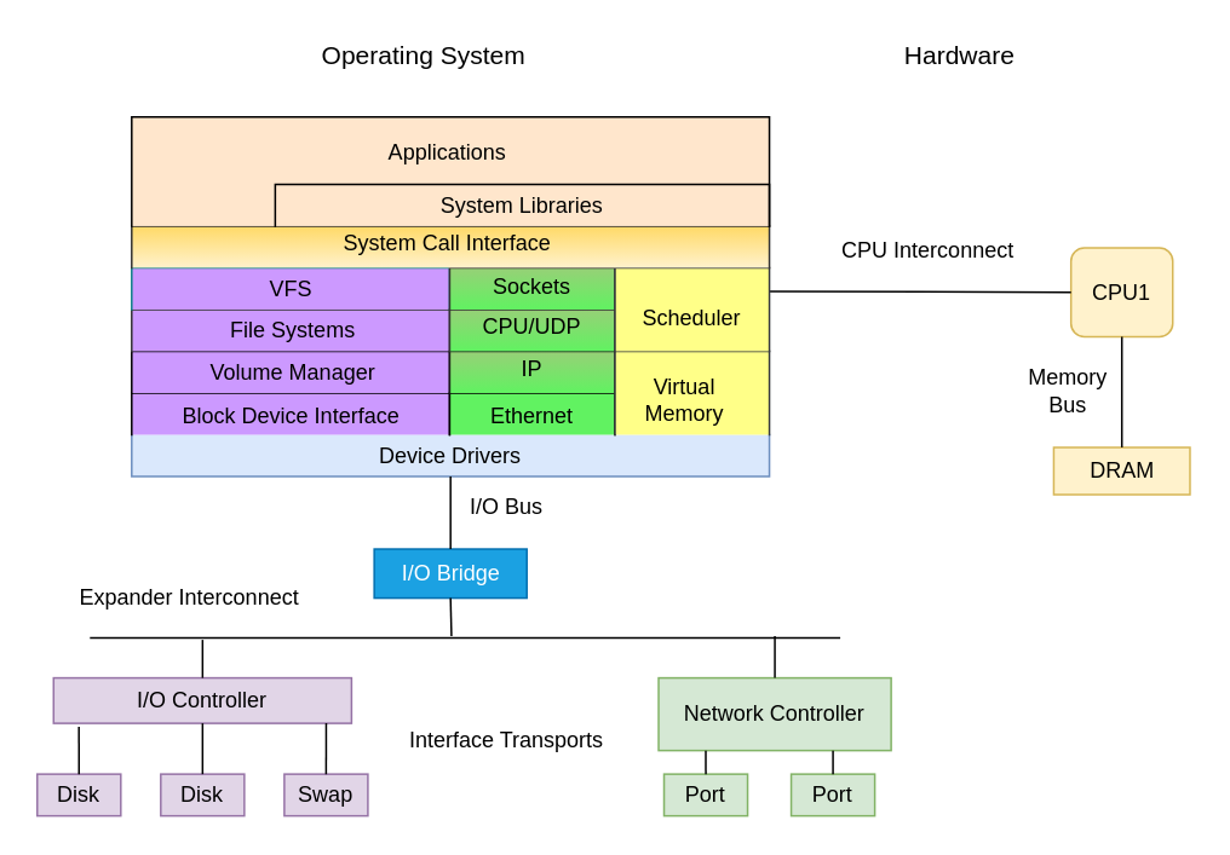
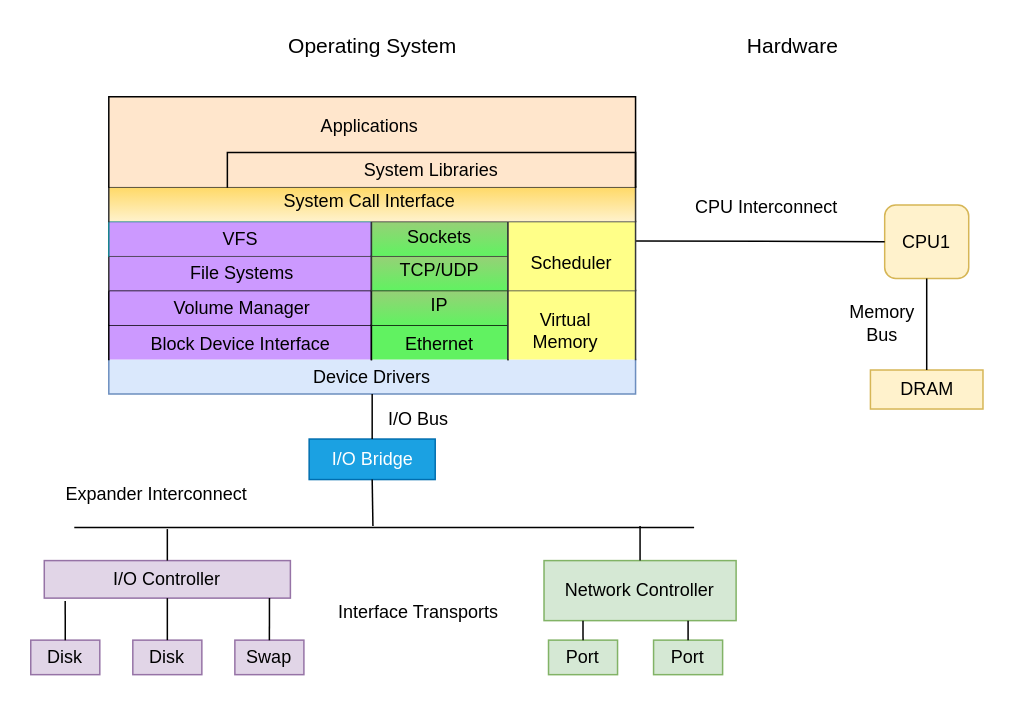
  <mxCell id="0" />
  <mxCell id="1" parent="0" />
  <mxCell id="2" value="CPU1" style="whiteSpace=wrap;html=1;fillColor=#fff2cc;strokeColor=#d6b656;rounded=1;" vertex="1" parent="1"><mxGeometry x="589" y="136" width="56" height="49" as="geometry" /></mxCell>
  <mxCell id="3" value="" style="endArrow=none;html=1;entryX=1;entryY=0.611;entryDx=0;entryDy=0;entryPerimeter=0;exitX=0;exitY=0.5;exitDx=0;exitDy=0;" edge="1" parent="1" source="2"><mxGeometry width="50" height="50" relative="1" as="geometry"><mxPoint x="71" y="311" as="sourcePoint" /><mxPoint x="423" y="160.033" as="targetPoint" /></mxGeometry></mxCell>
  <mxCell id="4" value="DRAM" style="rounded=0;whiteSpace=wrap;html=1;fillColor=#fff2cc;strokeColor=#d6b656;" vertex="1" parent="1"><mxGeometry x="579.5" y="246" width="75" height="26" as="geometry" /></mxCell>
  <mxCell id="5" value="" style="endArrow=none;html=1;entryX=0.5;entryY=1;entryDx=0;entryDy=0;exitX=0.5;exitY=0;exitDx=0;exitDy=0;" edge="1" parent="1" source="4" target="2"><mxGeometry width="50" height="50" relative="1" as="geometry"><mxPoint x="617" y="243" as="sourcePoint" /><mxPoint x="121" y="293" as="targetPoint" /></mxGeometry></mxCell>
  <mxCell id="6" value="Memory Bus" style="text;html=1;strokeColor=none;fillColor=none;align=center;verticalAlign=middle;whiteSpace=wrap;rounded=0;" vertex="1" parent="1"><mxGeometry x="561" y="201" width="53" height="27" as="geometry" /></mxCell>
  <mxCell id="7" value="CPU Interconnect" style="text;html=1;strokeColor=none;fillColor=none;align=center;verticalAlign=middle;whiteSpace=wrap;rounded=0;" vertex="1" parent="1"><mxGeometry x="456" y="127.5" width="109" height="20" as="geometry" /></mxCell>
  <mxCell id="8" value="" style="shape=partialRectangle;whiteSpace=wrap;html=1;bottom=1;right=1;left=1;top=0;fillColor=#dae8fc;routingCenterX=-0.5;strokeColor=#6c8ebf;" vertex="1" parent="1"><mxGeometry x="72" y="239" width="351" height="23" as="geometry" /></mxCell>
  <mxCell id="9" value="Device Drivers" style="text;html=1;strokeColor=none;fillColor=none;align=center;verticalAlign=middle;whiteSpace=wrap;rounded=0;direction=west;" vertex="1" parent="1"><mxGeometry x="198" y="240.5" width="99" height="20" as="geometry" /></mxCell>
- <mxCell id="10" value="I/O Bridge" style="rounded=0;whiteSpace=wrap;html=1;fillColor=#1ba1e2;strokeColor=#006EAF;fontColor=#ffffff;" vertex="1" parent="1"><mxGeometry x="205.5" y="302" width="84" height="27" as="geometry" /></mxCell>
+ <mxCell id="10" value="I/O Bridge" style="rounded=0;whiteSpace=wrap;html=1;fillColor=#1ba1e2;strokeColor=#006EAF;fontColor=#ffffff;" vertex="1" parent="1"><mxGeometry x="205.5" y="292" width="84" height="27" as="geometry" /></mxCell>
  <mxCell id="11" value="" style="endArrow=none;html=1;" edge="1" parent="1"><mxGeometry width="50" height="50" relative="1" as="geometry"><mxPoint x="49" y="351" as="sourcePoint" /><mxPoint x="462" y="351" as="targetPoint" /></mxGeometry></mxCell>
  <mxCell id="12" value="" style="endArrow=none;html=1;entryX=0.5;entryY=1;entryDx=0;entryDy=0;" edge="1" parent="1" source="10" target="8"><mxGeometry width="50" height="50" relative="1" as="geometry"><mxPoint x="49" y="423" as="sourcePoint" /><mxPoint x="99" y="373" as="targetPoint" /></mxGeometry></mxCell>
  <mxCell id="13" value="I/O Bus" style="text;html=1;strokeColor=none;fillColor=none;align=center;verticalAlign=middle;whiteSpace=wrap;rounded=0;" vertex="1" parent="1"><mxGeometry x="249" y="269" width="59" height="20" as="geometry" /></mxCell>
  <mxCell id="14" value="Expander Interconnect" style="text;html=1;strokeColor=none;fillColor=none;align=center;verticalAlign=middle;whiteSpace=wrap;rounded=0;" vertex="1" parent="1"><mxGeometry x="40" y="319" width="128" height="20" as="geometry" /></mxCell>
  <mxCell id="15" value="" style="endArrow=none;html=1;entryX=0.5;entryY=1;entryDx=0;entryDy=0;" edge="1" parent="1" target="10"><mxGeometry width="50" height="50" relative="1" as="geometry"><mxPoint x="248" y="350" as="sourcePoint" /><mxPoint x="90" y="373" as="targetPoint" /></mxGeometry></mxCell>
  <mxCell id="16" value="I/O Controller" style="rounded=0;whiteSpace=wrap;html=1;fillColor=#e1d5e7;strokeColor=#9673a6;" vertex="1" parent="1"><mxGeometry x="29" y="373" width="164" height="25" as="geometry" /></mxCell>
  <mxCell id="17" value="" style="endArrow=none;html=1;exitX=0.5;exitY=0;exitDx=0;exitDy=0;" edge="1" parent="1" source="16"><mxGeometry width="50" height="50" relative="1" as="geometry"><mxPoint x="40" y="469" as="sourcePoint" /><mxPoint x="111" y="352" as="targetPoint" /></mxGeometry></mxCell>
  <mxCell id="18" value="Network Controller" style="rounded=0;whiteSpace=wrap;html=1;fillColor=#d5e8d4;strokeColor=#82b366;" vertex="1" parent="1"><mxGeometry x="362" y="373" width="128" height="40" as="geometry" /></mxCell>
  <mxCell id="19" value="" style="endArrow=none;html=1;exitX=0.5;exitY=0;exitDx=0;exitDy=0;" edge="1" parent="1" source="18"><mxGeometry width="50" height="50" relative="1" as="geometry"><mxPoint x="40" y="469" as="sourcePoint" /><mxPoint x="426" y="350" as="targetPoint" /></mxGeometry></mxCell>
  <mxCell id="20" value="Disk" style="rounded=0;whiteSpace=wrap;html=1;fillColor=#e1d5e7;strokeColor=#9673a6;" vertex="1" parent="1"><mxGeometry x="20" y="426" width="46" height="23" as="geometry" /></mxCell>
  <mxCell id="21" value="Disk" style="rounded=0;whiteSpace=wrap;html=1;fillColor=#e1d5e7;strokeColor=#9673a6;" vertex="1" parent="1"><mxGeometry x="88" y="426" width="46" height="23" as="geometry" /></mxCell>
  <mxCell id="22" value="Swap" style="rounded=0;whiteSpace=wrap;html=1;fillColor=#e1d5e7;strokeColor=#9673a6;" vertex="1" parent="1"><mxGeometry x="156" y="426" width="46" height="23" as="geometry" /></mxCell>
  <mxCell id="23" value="" style="endArrow=none;html=1;entryX=0.085;entryY=1.08;entryDx=0;entryDy=0;entryPerimeter=0;exitX=0.5;exitY=0;exitDx=0;exitDy=0;" edge="1" parent="1" source="20" target="16"><mxGeometry width="50" height="50" relative="1" as="geometry"><mxPoint x="26" y="520" as="sourcePoint" /><mxPoint x="76" y="470" as="targetPoint" /></mxGeometry></mxCell>
  <mxCell id="24" value="" style="endArrow=none;html=1;entryX=0.5;entryY=1;entryDx=0;entryDy=0;exitX=0.5;exitY=0;exitDx=0;exitDy=0;" edge="1" parent="1" source="21" target="16"><mxGeometry width="50" height="50" relative="1" as="geometry"><mxPoint x="111" y="422" as="sourcePoint" /><mxPoint x="70" y="470" as="targetPoint" /></mxGeometry></mxCell>
  <mxCell id="25" value="" style="endArrow=none;html=1;entryX=0.915;entryY=1;entryDx=0;entryDy=0;entryPerimeter=0;exitX=0.5;exitY=0;exitDx=0;exitDy=0;" edge="1" parent="1" source="22" target="16"><mxGeometry width="50" height="50" relative="1" as="geometry"><mxPoint x="20" y="520" as="sourcePoint" /><mxPoint x="70" y="470" as="targetPoint" /></mxGeometry></mxCell>
  <mxCell id="26" value="Port" style="rounded=0;whiteSpace=wrap;html=1;fillColor=#d5e8d4;strokeColor=#82b366;" vertex="1" parent="1"><mxGeometry x="365" y="426" width="46" height="23" as="geometry" /></mxCell>
  <mxCell id="27" value="Port" style="rounded=0;whiteSpace=wrap;html=1;fillColor=#d5e8d4;strokeColor=#82b366;" vertex="1" parent="1"><mxGeometry x="435" y="426" width="46" height="23" as="geometry" /></mxCell>
  <mxCell id="28" value="" style="endArrow=none;html=1;entryX=0.203;entryY=1;entryDx=0;entryDy=0;entryPerimeter=0;exitX=0.5;exitY=0;exitDx=0;exitDy=0;" edge="1" parent="1" source="26" target="18"><mxGeometry width="50" height="50" relative="1" as="geometry"><mxPoint x="20" y="520" as="sourcePoint" /><mxPoint x="70" y="470" as="targetPoint" /></mxGeometry></mxCell>
  <mxCell id="29" value="" style="endArrow=none;html=1;entryX=0.75;entryY=1;entryDx=0;entryDy=0;exitX=0.5;exitY=0;exitDx=0;exitDy=0;" edge="1" parent="1" source="27" target="18"><mxGeometry width="50" height="50" relative="1" as="geometry"><mxPoint x="20" y="520" as="sourcePoint" /><mxPoint x="70" y="470" as="targetPoint" /></mxGeometry></mxCell>
  <mxCell id="30" value="Interface Transports" style="text;html=1;strokeColor=none;fillColor=none;align=center;verticalAlign=middle;whiteSpace=wrap;rounded=0;" vertex="1" parent="1"><mxGeometry x="209.5" y="398" width="137" height="20" as="geometry" /></mxCell>
- <mxCell id="31" value="&lt;font style=&quot;font-size: 14px&quot;&gt;Operating System&lt;/font&gt;" style="text;html=1;strokeColor=none;fillColor=none;align=center;verticalAlign=middle;whiteSpace=wrap;rounded=0;" vertex="1" parent="1"><mxGeometry x="170.75" y="20" width="123.5" height="20" as="geometry" /></mxCell>
+ <mxCell id="31" value="&lt;font style=&quot;font-size: 14px&quot;&gt;Operating System&lt;/font&gt;" style="text;html=1;strokeColor=none;fillColor=none;align=center;verticalAlign=middle;whiteSpace=wrap;rounded=0;" vertex="1" parent="1"><mxGeometry x="185.75" y="20" width="123.5" height="20" as="geometry" /></mxCell>
  <mxCell id="32" value="&lt;font style=&quot;font-size: 14px&quot;&gt;Hardware&lt;/font&gt;" style="text;html=1;strokeColor=none;fillColor=none;align=center;verticalAlign=middle;whiteSpace=wrap;rounded=0;" vertex="1" parent="1"><mxGeometry x="465.5" y="20" width="123.5" height="20" as="geometry" /></mxCell>
  <mxCell id="33" value="" style="shape=partialRectangle;bottom=1;right=1;left=1;top=0;fillColor=#CC99FF;routingCenterX=-0.5;rotation=-180;html=1;whiteSpace=wrap;horizontal=1;verticalAlign=bottom;direction=east;strokeColor=#000000;" vertex="1" parent="1"><mxGeometry x="72" y="216" width="175" height="23" as="geometry" /></mxCell>
  <mxCell id="34" value="Block Device Interface" style="text;html=1;strokeColor=none;fillColor=none;align=center;verticalAlign=middle;whiteSpace=wrap;rounded=0;direction=west;" vertex="1" parent="1"><mxGeometry x="86.5" y="219" width="146" height="20" as="geometry" /></mxCell>
  <mxCell id="35" value="" style="shape=partialRectangle;bottom=1;right=1;left=1;top=0;fillColor=#CC99FF;routingCenterX=-0.5;rotation=-180;html=1;whiteSpace=wrap;fontColor=#000000;horizontal=1;verticalAlign=bottom;direction=east;strokeColor=#000000;" vertex="1" parent="1"><mxGeometry x="72" y="193" width="175" height="23" as="geometry" /></mxCell>
  <mxCell id="36" value="" style="shape=partialRectangle;bottom=1;right=1;left=1;top=0;fillColor=#CC99FF;routingCenterX=-0.5;rotation=-180;html=1;whiteSpace=wrap;horizontal=1;verticalAlign=bottom;direction=east;strokeColor=#333333;" vertex="1" parent="1"><mxGeometry x="72" y="170" width="175" height="23" as="geometry" /></mxCell>
  <mxCell id="37" value="" style="shape=partialRectangle;bottom=1;right=1;left=1;top=0;fillColor=#CC99FF;routingCenterX=-0.5;rotation=-180;html=1;whiteSpace=wrap;horizontal=1;verticalAlign=bottom;direction=east;strokeColor=#0e8088;" vertex="1" parent="1"><mxGeometry x="72" y="147" width="175" height="23" as="geometry" /></mxCell>
  <mxCell id="38" value="" style="shape=partialRectangle;bottom=1;right=1;left=1;top=0;fillColor=#61F261;routingCenterX=-0.5;rotation=-180;html=1;whiteSpace=wrap;fontColor=#000000;horizontal=1;verticalAlign=bottom;direction=east;" vertex="1" parent="1"><mxGeometry x="247" y="216" width="91" height="23" as="geometry" /></mxCell>
  <mxCell id="39" value="" style="shape=partialRectangle;bottom=1;right=1;left=1;top=0;fillColor=#61F261;routingCenterX=-0.5;rotation=-180;html=1;whiteSpace=wrap;horizontal=1;verticalAlign=bottom;direction=east;gradientColor=#97d077;strokeColor=#1A1A1A;" vertex="1" parent="1"><mxGeometry x="247" y="193" width="91" height="23" as="geometry" /></mxCell>
  <mxCell id="40" value="" style="shape=partialRectangle;bottom=1;right=1;left=1;top=0;fillColor=#61F261;routingCenterX=-0.5;rotation=-180;html=1;whiteSpace=wrap;horizontal=1;verticalAlign=bottom;direction=east;gradientColor=#97d077;strokeColor=#333333;" vertex="1" parent="1"><mxGeometry x="247" y="170" width="91" height="23" as="geometry" /></mxCell>
  <mxCell id="41" value="" style="shape=partialRectangle;bottom=1;right=1;left=1;top=0;fillColor=#61F261;routingCenterX=-0.5;rotation=-180;html=1;whiteSpace=wrap;horizontal=1;verticalAlign=bottom;direction=east;gradientColor=#97d077;strokeColor=#333333;" vertex="1" parent="1"><mxGeometry x="247" y="147" width="91" height="23" as="geometry" /></mxCell>
  <mxCell id="42" value="" style="shape=partialRectangle;bottom=1;right=1;left=1;top=0;fillColor=#ffff88;routingCenterX=-0.5;rotation=-180;html=1;whiteSpace=wrap;horizontal=1;verticalAlign=bottom;direction=east;strokeColor=#36393d;" vertex="1" parent="1"><mxGeometry x="338" y="193" width="85" height="46" as="geometry" /></mxCell>
  <mxCell id="43" value="" style="shape=partialRectangle;bottom=1;right=1;left=1;top=0;fillColor=#ffff88;routingCenterX=-0.5;rotation=-180;html=1;whiteSpace=wrap;horizontal=1;verticalAlign=bottom;direction=east;strokeColor=#36393d;" vertex="1" parent="1"><mxGeometry x="338" y="147" width="85" height="46" as="geometry" /></mxCell>
  <mxCell id="44" value="" style="shape=partialRectangle;bottom=1;right=1;left=1;top=0;fillColor=#fff2cc;routingCenterX=-0.5;rotation=-180;html=1;whiteSpace=wrap;horizontal=1;verticalAlign=bottom;direction=east;gradientColor=#ffd966;strokeColor=#333333;" vertex="1" parent="1"><mxGeometry x="72" y="124" width="351" height="23" as="geometry" /></mxCell>
  <mxCell id="45" value="" style="shape=partialRectangle;bottom=1;right=1;left=1;top=0;fillColor=#ffe6cc;routingCenterX=-0.5;rotation=-180;html=1;whiteSpace=wrap;horizontal=1;verticalAlign=bottom;direction=east;strokeColor=#000000;" vertex="1" parent="1"><mxGeometry x="72" y="64" width="351" height="60" as="geometry" /></mxCell>
  <mxCell id="46" value="" style="shape=partialRectangle;bottom=1;right=1;left=1;top=0;fillColor=none;routingCenterX=-0.5;rotation=-180;html=1;whiteSpace=wrap;fontColor=#000000;horizontal=1;verticalAlign=bottom;direction=east;" vertex="1" parent="1"><mxGeometry x="151" y="101" width="272" height="23" as="geometry" /></mxCell>
  <mxCell id="47" value="Volume Manager" style="text;html=1;strokeColor=none;fillColor=none;align=center;verticalAlign=middle;whiteSpace=wrap;rounded=0;direction=west;" vertex="1" parent="1"><mxGeometry x="88" y="194.5" width="146" height="20" as="geometry" /></mxCell>
  <mxCell id="48" value="File Systems" style="text;html=1;strokeColor=none;fillColor=none;align=center;verticalAlign=middle;whiteSpace=wrap;rounded=0;direction=west;" vertex="1" parent="1"><mxGeometry x="88" y="171.5" width="146" height="20" as="geometry" /></mxCell>
  <mxCell id="49" value="VFS" style="text;html=1;strokeColor=none;fillColor=none;align=center;verticalAlign=middle;whiteSpace=wrap;rounded=0;direction=west;" vertex="1" parent="1"><mxGeometry x="86.5" y="148.5" width="146" height="20" as="geometry" /></mxCell>
  <mxCell id="50" value="System Call Interface" style="text;html=1;strokeColor=none;fillColor=none;align=center;verticalAlign=middle;whiteSpace=wrap;rounded=0;direction=west;" vertex="1" parent="1"><mxGeometry x="173.25" y="124" width="146" height="20" as="geometry" /></mxCell>
  <mxCell id="51" value="System Libraries" style="text;html=1;strokeColor=none;fillColor=none;align=center;verticalAlign=middle;whiteSpace=wrap;rounded=0;direction=west;" vertex="1" parent="1"><mxGeometry x="214" y="102.5" width="146" height="20" as="geometry" /></mxCell>
  <mxCell id="52" value="Applications" style="text;html=1;strokeColor=none;fillColor=none;align=center;verticalAlign=middle;whiteSpace=wrap;rounded=0;direction=west;" vertex="1" parent="1"><mxGeometry x="173.25" y="74" width="146" height="20" as="geometry" /></mxCell>
  <mxCell id="53" value="Sockets" style="text;html=1;strokeColor=none;fillColor=none;align=center;verticalAlign=middle;whiteSpace=wrap;rounded=0;" vertex="1" parent="1"><mxGeometry x="263" y="147.5" width="59" height="20.5" as="geometry" /></mxCell>
- <mxCell id="54" value="CPU/UDP" style="text;html=1;strokeColor=none;fillColor=none;align=center;verticalAlign=middle;whiteSpace=wrap;rounded=0;" vertex="1" parent="1"><mxGeometry x="263" y="170" width="59" height="20.5" as="geometry" /></mxCell>
+ <mxCell id="54" value="TCP/UDP" style="text;html=1;strokeColor=none;fillColor=none;align=center;verticalAlign=middle;whiteSpace=wrap;rounded=0;" vertex="1" parent="1"><mxGeometry x="263" y="170" width="59" height="20.5" as="geometry" /></mxCell>
  <mxCell id="55" value="IP" style="text;html=1;strokeColor=none;fillColor=none;align=center;verticalAlign=middle;whiteSpace=wrap;rounded=0;" vertex="1" parent="1"><mxGeometry x="263" y="193" width="59" height="20.5" as="geometry" /></mxCell>
  <mxCell id="56" value="Ethernet" style="text;html=1;strokeColor=none;fillColor=none;align=center;verticalAlign=middle;whiteSpace=wrap;rounded=0;" vertex="1" parent="1"><mxGeometry x="263" y="218.5" width="59" height="20.5" as="geometry" /></mxCell>
  <mxCell id="57" value="Scheduler" style="text;html=1;strokeColor=none;fillColor=none;align=center;verticalAlign=middle;whiteSpace=wrap;rounded=0;" vertex="1" parent="1"><mxGeometry x="351" y="164.5" width="59" height="20.5" as="geometry" /></mxCell>
  <mxCell id="58" value="Virtual&lt;br&gt;Memory" style="text;html=1;strokeColor=none;fillColor=none;align=center;verticalAlign=middle;whiteSpace=wrap;rounded=0;" vertex="1" parent="1"><mxGeometry x="346.5" y="205.75" width="59" height="28.25" as="geometry" /></mxCell>
  <mxCell id="59" style="edgeStyle=orthogonalEdgeStyle;rounded=0;orthogonalLoop=1;jettySize=auto;html=1;exitX=0.5;exitY=1;exitDx=0;exitDy=0;fontColor=#000000;" edge="1" parent="1" source="58" target="58"><mxGeometry relative="1" as="geometry" /></mxCell>
